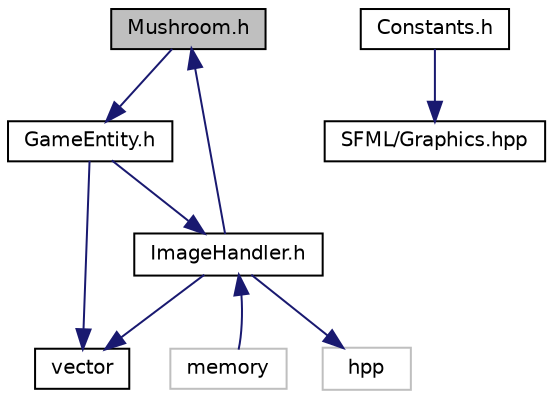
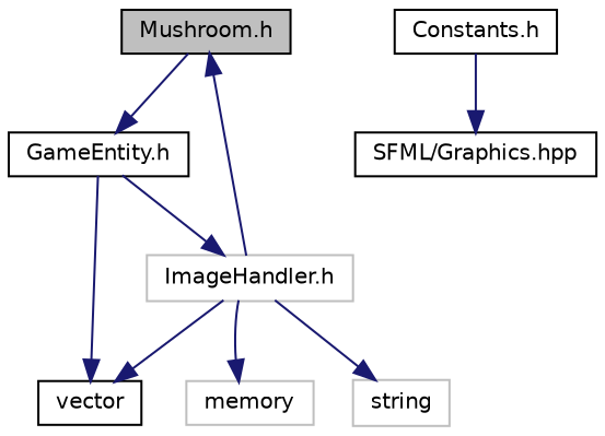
  digraph {
    node [color=black fillcolor=white fontname=Helvetica fontsize=10 shape=record style=filled]
    edge [color=midnightblue fontname=Helvetica fontsize=10 labelfontname=Helvetica labelfontsize=10 style=solid]
    n1 [fillcolor=grey75 fontcolor=black height=0.2 label="Mushroom.h" width=0.4]
    n2 [height=0.2 label="GameEntity.h" width=0.4]
-   n3 [height=0.2 label="ImageHandler.h" width=0.4]
+   n3 [color=grey75 height=0.2 label="ImageHandler.h" width=0.4]
    n4 [height=0.2 label=vector width=0.4]
    n5 [color=grey75 height=0.2 label=memory width=0.4]
-   n6 [color=grey75 height=0.2 label=hpp width=0.4]
+   n6 [color=grey75 height=0.2 label=string width=0.4]
    n7 [height=0.2 label="Constants.h" width=0.4]
    n8 [height=0.2 label="SFML/Graphics.hpp" width=0.4]
    n1 -> n2
    n2 -> n3
    n2 -> n4
    n3 -> n1
    n3 -> n4
-   n5 -> n3
+   n3 -> n5
    n3 -> n6
    n7 -> n8
  }
